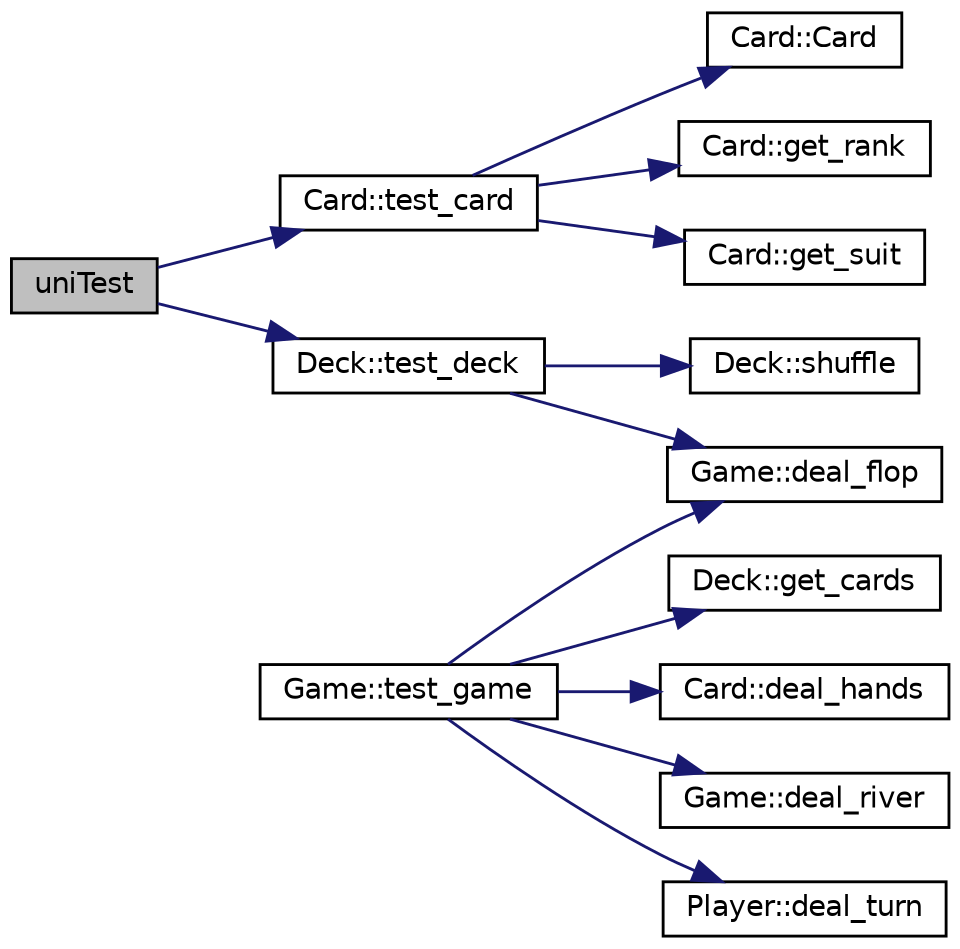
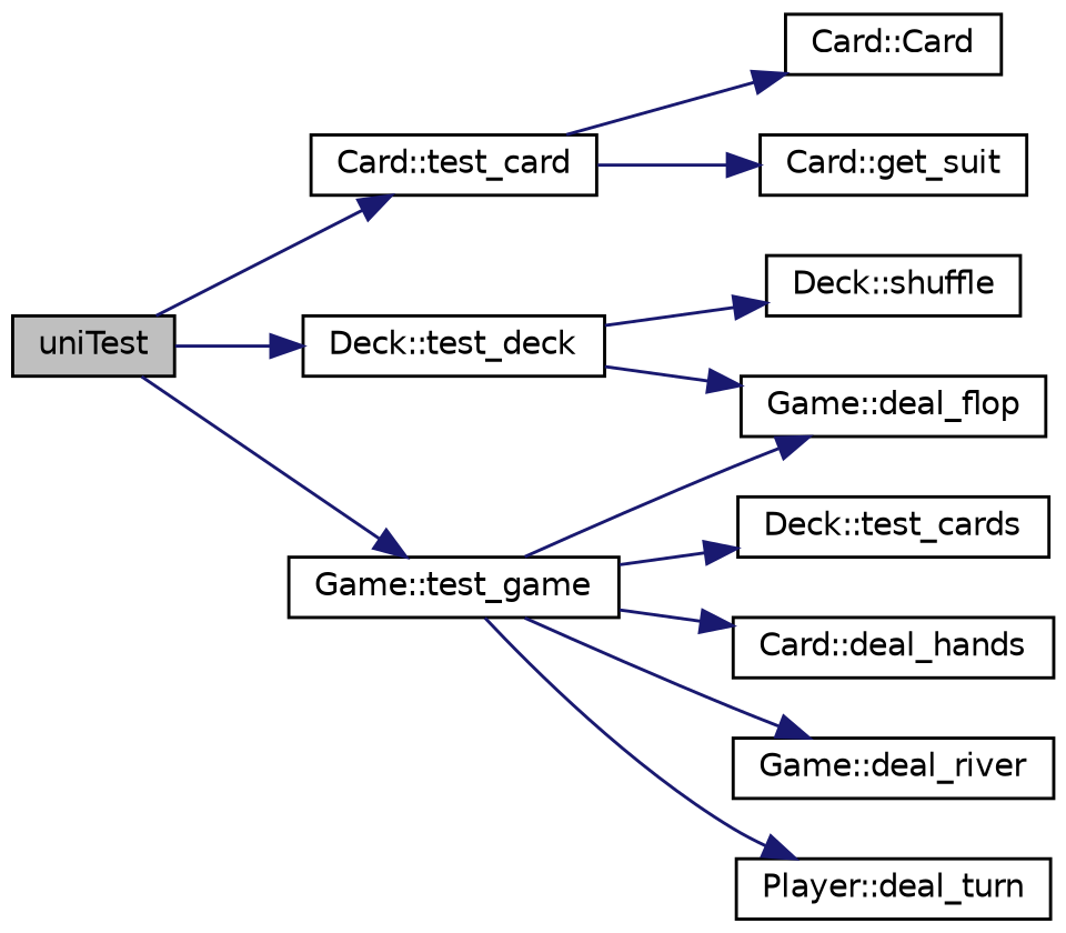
  digraph {
    rankdir=LR
    node [color=black fillcolor=white fontname=Helvetica fontsize=10 shape=record style=filled]
    edge [color=midnightblue fontname=Helvetica fontsize=10 labelfontname=Helvetica labelfontsize=10 style=solid]
    n1 [fillcolor=grey75 fontcolor=black height=0.2 label=uniTest width=0.4]
    n2 [height=0.2 label="Card::test_card" width=0.4]
    n3 [height=0.2 label="Deck::test_deck" width=0.4]
    n4 [height=0.2 label="Game::test_game" width=0.4]
    n5 [height=0.2 label="Card::Card" width=0.4]
-   n6 [height=0.2 label="Card::get_rank" width=0.4]
    n7 [height=0.2 label="Card::get_suit" width=0.4]
    n8 [height=0.2 label="Deck::shuffle" width=0.4]
    n9 [height=0.2 label="Game::deal_flop" width=0.4]
-   n10 [height=0.2 label="Deck::get_cards" width=0.4]
+   n10 [height=0.2 label="Deck::test_cards" width=0.4]
    n11 [height=0.2 label="Card::deal_hands" width=0.4]
    n12 [height=0.2 label="Game::deal_river" width=0.4]
    n13 [height=0.2 label="Player::deal_turn" width=0.4]
    n1 -> n2
    n1 -> n3
+   n1 -> n4
    n2 -> n5
-   n2 -> n6
    n2 -> n7
    n3 -> n8
    n3 -> n9
    n4 -> n9
    n4 -> n10
    n4 -> n11
    n4 -> n12
    n4 -> n13
  }
